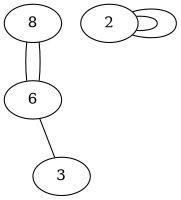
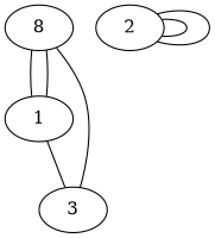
  graph {
    n1 [label=8]
-   1 [label=6]
+   1
    3
    2
    n1 -- 1
    n1 -- 1
    1 -- 3
+   3 -- n1
    2 -- 2
    2 -- 2
  }
